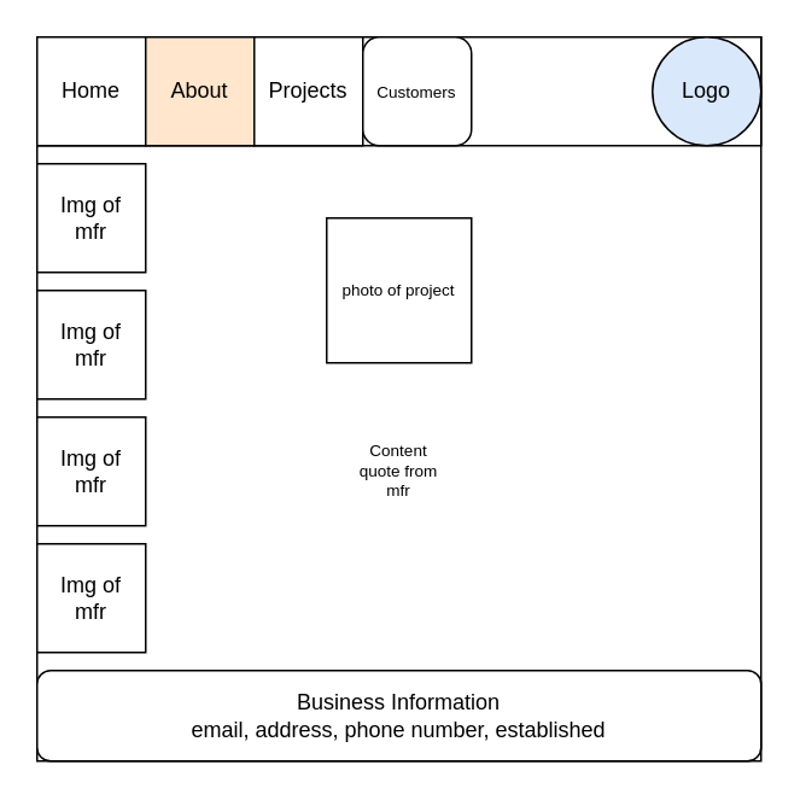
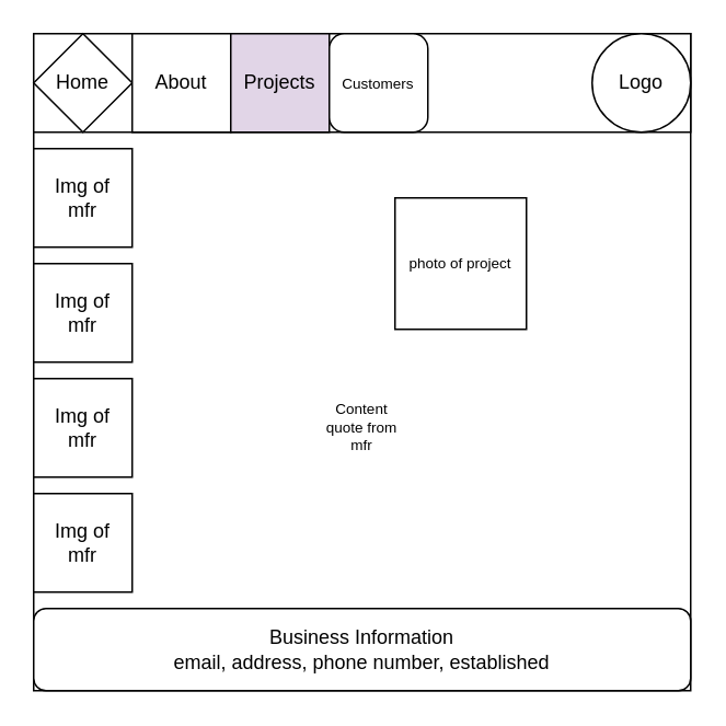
  <mxCell id="0" />
  <mxCell id="1" parent="0" />
  <mxCell id="2" value="" style="whiteSpace=wrap;html=1;aspect=fixed;" vertex="1" parent="1"><mxGeometry x="20" y="20" width="400" height="400" as="geometry" /></mxCell>
  <mxCell id="3" value="Business Information&lt;br&gt;email, address, phone number, established" style="rounded=1;whiteSpace=wrap;html=1;" vertex="1" parent="1"><mxGeometry x="20" y="370" width="400" height="50" as="geometry" /></mxCell>
  <mxCell id="4" value="" style="rounded=0;whiteSpace=wrap;html=1;" vertex="1" parent="1"><mxGeometry x="20" y="20" width="400" height="60" as="geometry" /></mxCell>
- <mxCell id="5" value="Logo" style="ellipse;whiteSpace=wrap;html=1;aspect=fixed;fillColor=#dae8fc;" vertex="1" parent="1"><mxGeometry x="360" y="20" width="60" height="60" as="geometry" /></mxCell>
- <mxCell id="6" value="Home" style="whiteSpace=wrap;html=1;aspect=fixed;" vertex="1" parent="1"><mxGeometry x="20" y="20" width="60" height="60" as="geometry" /></mxCell>
- <mxCell id="7" value="About" style="whiteSpace=wrap;html=1;aspect=fixed;fillColor=#ffe6cc;" vertex="1" parent="1"><mxGeometry x="80" y="20" width="60" height="60" as="geometry" /></mxCell>
- <mxCell id="8" value="Projects" style="whiteSpace=wrap;html=1;aspect=fixed;" vertex="1" parent="1"><mxGeometry x="140" y="20" width="60" height="60" as="geometry" /></mxCell>
+ <mxCell id="5" value="Logo" style="ellipse;whiteSpace=wrap;html=1;aspect=fixed;" vertex="1" parent="1"><mxGeometry x="360" y="20" width="60" height="60" as="geometry" /></mxCell>
+ <mxCell id="6" value="Home" style="rhombus;whiteSpace=wrap;html=1;aspect=fixed;" vertex="1" parent="1"><mxGeometry x="20" y="20" width="60" height="60" as="geometry" /></mxCell>
+ <mxCell id="7" value="About" style="whiteSpace=wrap;html=1;aspect=fixed;" vertex="1" parent="1"><mxGeometry x="80" y="20" width="60" height="60" as="geometry" /></mxCell>
+ <mxCell id="8" value="Projects" style="whiteSpace=wrap;html=1;aspect=fixed;fillColor=#e1d5e7;" vertex="1" parent="1"><mxGeometry x="140" y="20" width="60" height="60" as="geometry" /></mxCell>
  <mxCell id="9" value="&lt;font style=&quot;font-size: 9px&quot;&gt;Customers&lt;/font&gt;" style="whiteSpace=wrap;html=1;aspect=fixed;rounded=1;" vertex="1" parent="1"><mxGeometry x="200" y="20" width="60" height="60" as="geometry" /></mxCell>
  <mxCell id="10" value="Img of &lt;br&gt;mfr" style="whiteSpace=wrap;html=1;aspect=fixed;" vertex="1" parent="1"><mxGeometry x="20" y="90" width="60" height="60" as="geometry" /></mxCell>
  <mxCell id="11" value="Img of&lt;br&gt;mfr" style="whiteSpace=wrap;html=1;aspect=fixed;" vertex="1" parent="1"><mxGeometry x="20" y="160" width="60" height="60" as="geometry" /></mxCell>
  <mxCell id="12" value="Img of&lt;br&gt;mfr" style="whiteSpace=wrap;html=1;aspect=fixed;" vertex="1" parent="1"><mxGeometry x="20" y="230" width="60" height="60" as="geometry" /></mxCell>
  <mxCell id="13" value="Img of&lt;br&gt;mfr" style="whiteSpace=wrap;html=1;aspect=fixed;" vertex="1" parent="1"><mxGeometry x="20" y="300" width="60" height="60" as="geometry" /></mxCell>
- <mxCell id="14" value="photo of project" style="whiteSpace=wrap;html=1;aspect=fixed;fontSize=9;" vertex="1" parent="1"><mxGeometry x="180" y="120" width="80" height="80" as="geometry" /></mxCell>
+ <mxCell id="14" value="photo of project" style="whiteSpace=wrap;html=1;aspect=fixed;fontSize=9;" vertex="1" parent="1"><mxGeometry x="240" y="120" width="80" height="80" as="geometry" /></mxCell>
  <mxCell id="15" value="Content&lt;br&gt;quote from mfr" style="text;html=1;strokeColor=none;fillColor=none;align=center;verticalAlign=middle;whiteSpace=wrap;rounded=0;fontSize=9;" vertex="1" parent="1"><mxGeometry x="190" y="245" width="60" height="30" as="geometry" /></mxCell>
